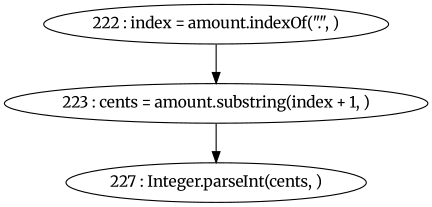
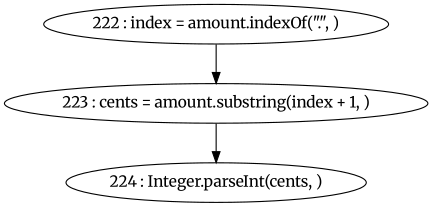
  digraph {
    fontname=Merriweather
    node [fontname=Merriweather]
    edge [fontname=Merriweather]
    "222 : index = amount.indexOf(\".\", )"
    "223 : cents = amount.substring(index + 1, )"
-   "224 : Integer.parseInt(cents, )" [label="227 : Integer.parseInt(cents, )"]
+   "224 : Integer.parseInt(cents, )"
    "222 : index = amount.indexOf(\".\", )" -> "223 : cents = amount.substring(index + 1, )"
    "223 : cents = amount.substring(index + 1, )" -> "224 : Integer.parseInt(cents, )"
  }
